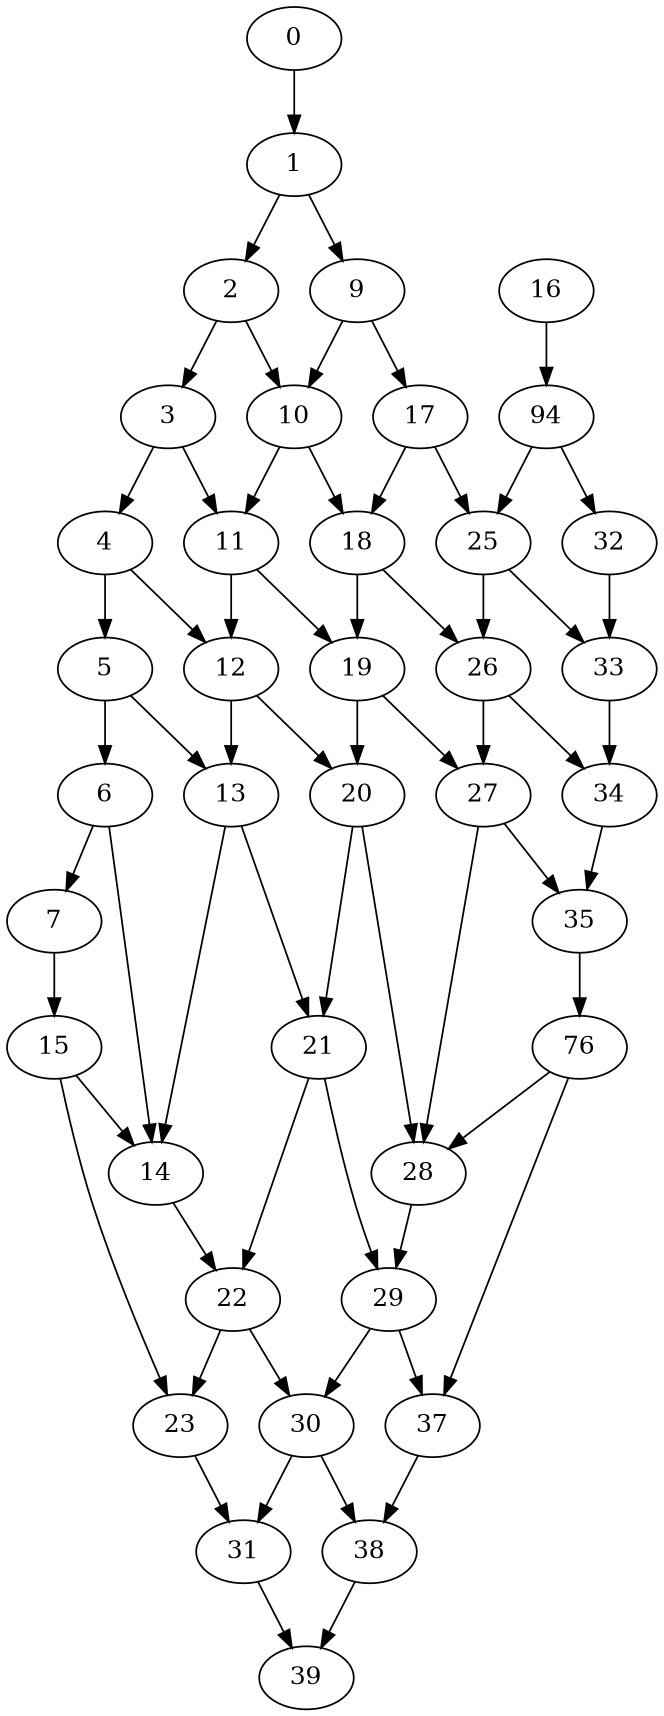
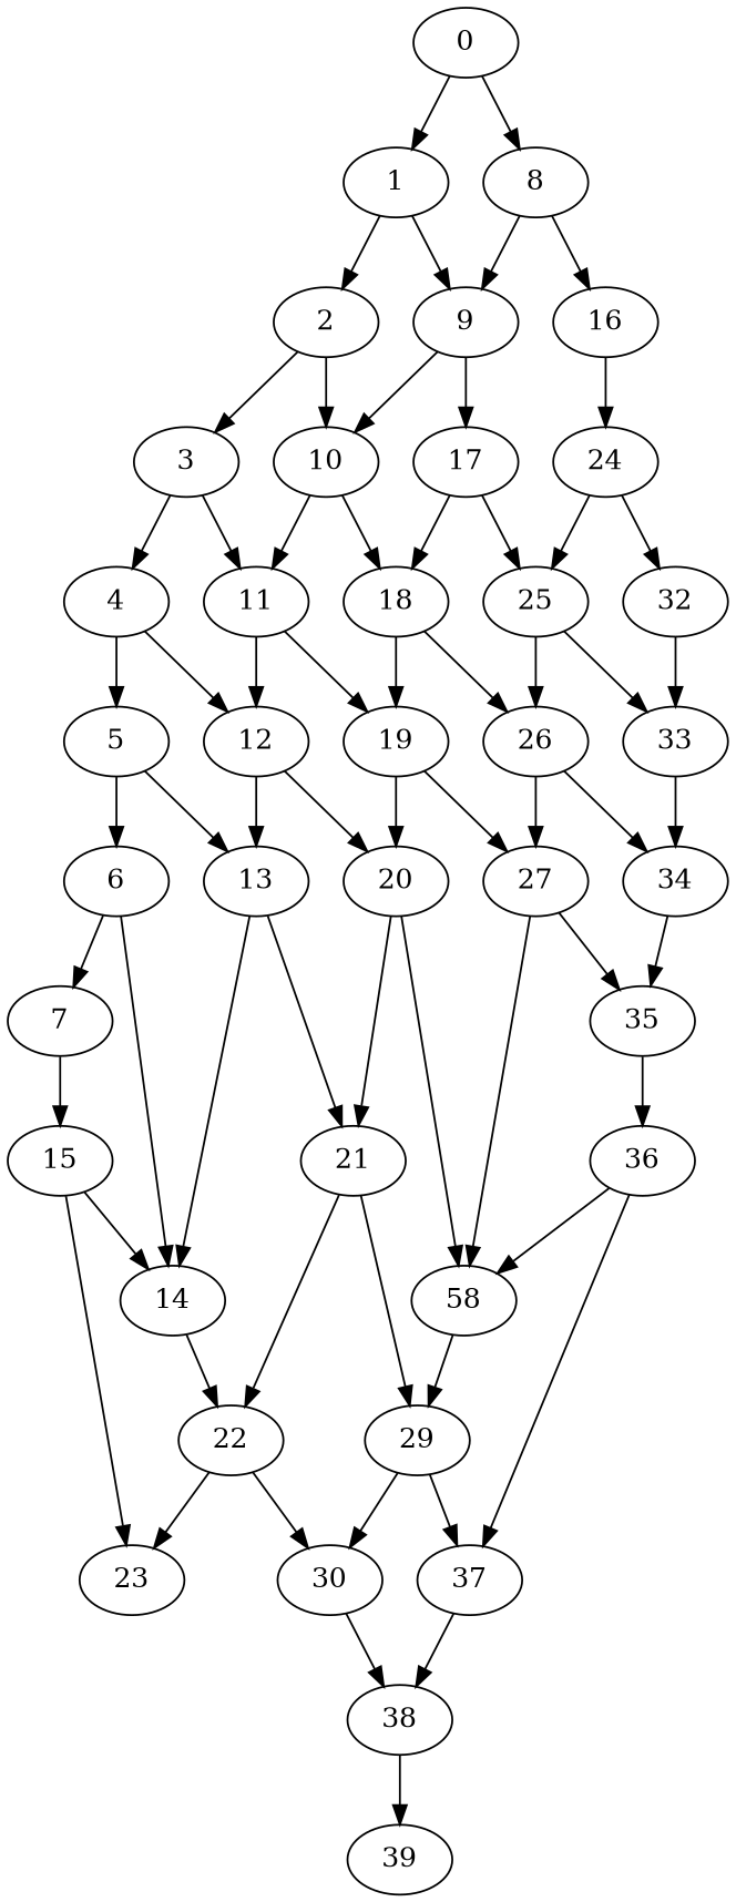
  digraph {
    0
    1
+   8
    2
    9
    16
    3
    10
    17
-   24 [label=94]
+   24
    4
    11
    18
    25
    5
    12
    19
    26
    6
    13
    20
    27
    7
    14
    21
-   28
+   28 [label=58]
    15
    22
    29
    23
    30
-   31
    32
    33
    34
    35
    37
    38
    39
-   36 [label=76]
+   36
    0 -> 1
+   0 -> 8
    1 -> 2
    1 -> 9
+   8 -> 9
+   8 -> 16
    2 -> 3
    2 -> 10
    9 -> 10
    9 -> 17
    16 -> 24
    3 -> 4
    3 -> 11
    10 -> 11
    10 -> 18
    17 -> 18
    17 -> 25
    24 -> 25
    24 -> 32
    4 -> 5
    4 -> 12
    11 -> 12
    11 -> 19
    18 -> 19
    18 -> 26
    25 -> 26
    25 -> 33
    5 -> 6
    5 -> 13
    12 -> 13
    12 -> 20
    19 -> 20
    19 -> 27
    26 -> 27
    26 -> 34
    6 -> 7
    6 -> 14
    13 -> 14
    13 -> 21
    20 -> 21
    20 -> 28
    27 -> 28
    27 -> 35
    7 -> 15
    14 -> 22
    21 -> 22
    21 -> 29
    28 -> 29
    15 -> 14
    15 -> 23
    22 -> 23
    22 -> 30
    29 -> 30
    29 -> 37
-   23 -> 31
-   30 -> 31
    30 -> 38
-   31 -> 39
    32 -> 33
    33 -> 34
    34 -> 35
    35 -> 36
    37 -> 38
    38 -> 39
    36 -> 28
    36 -> 37
  }
